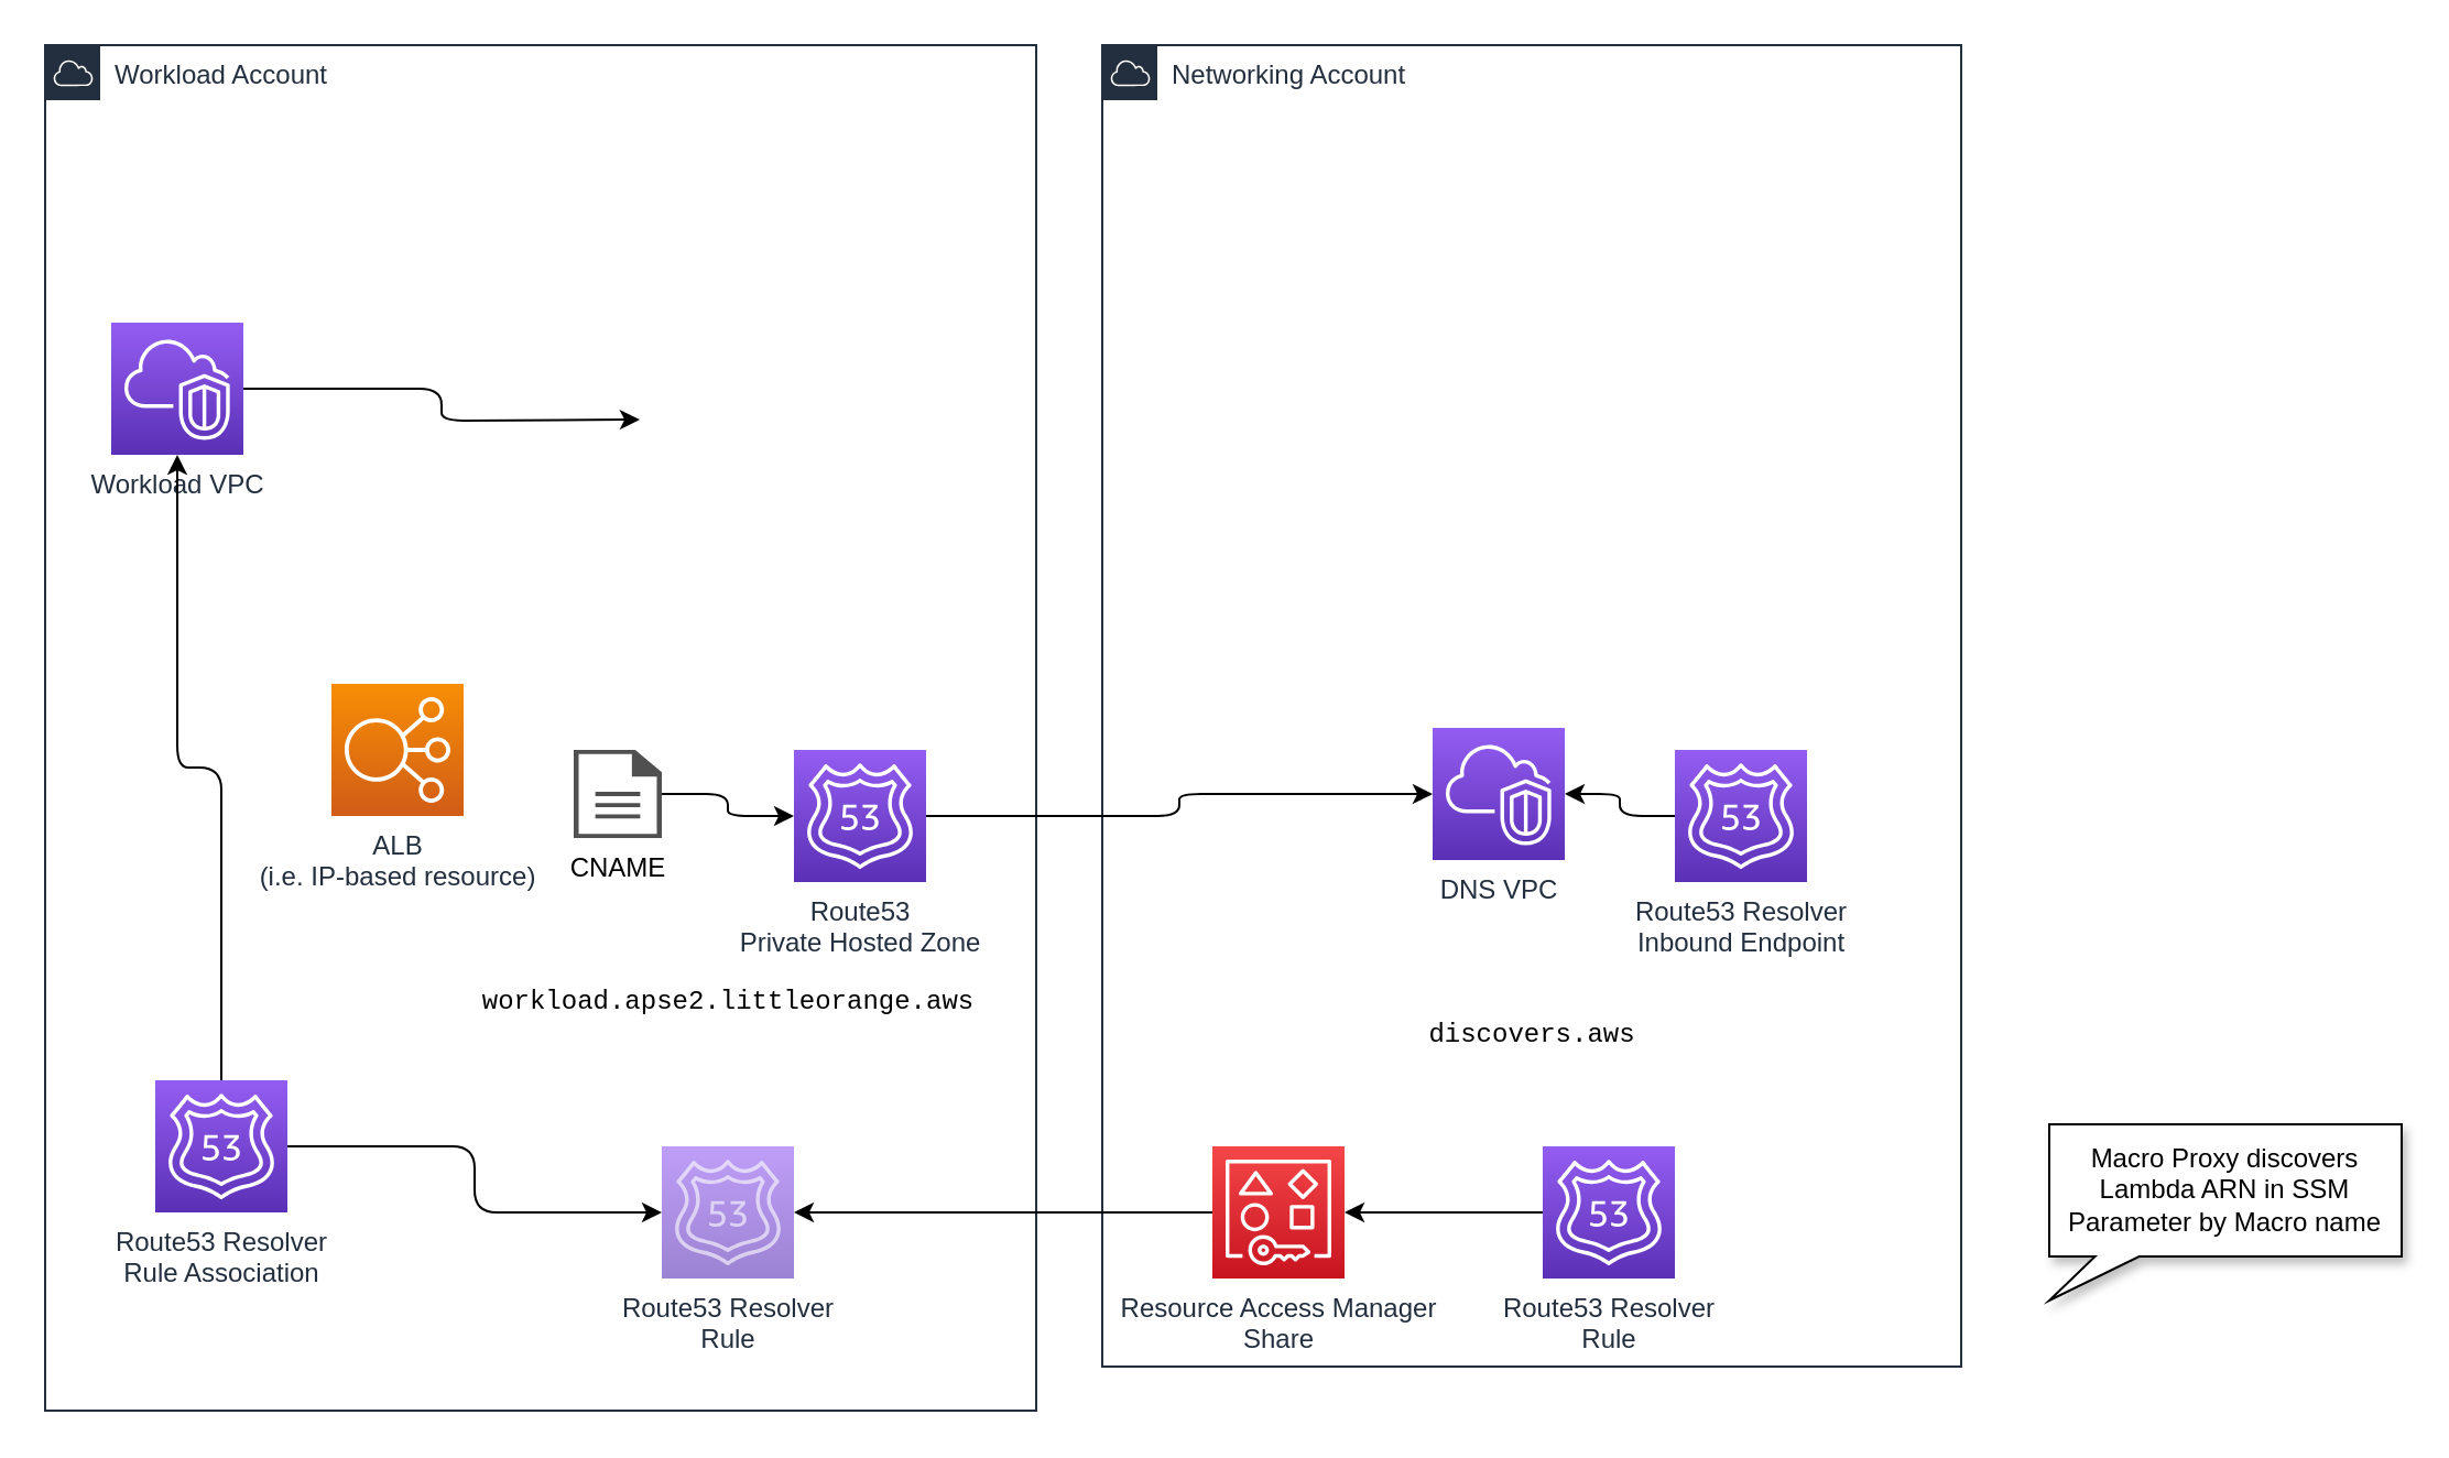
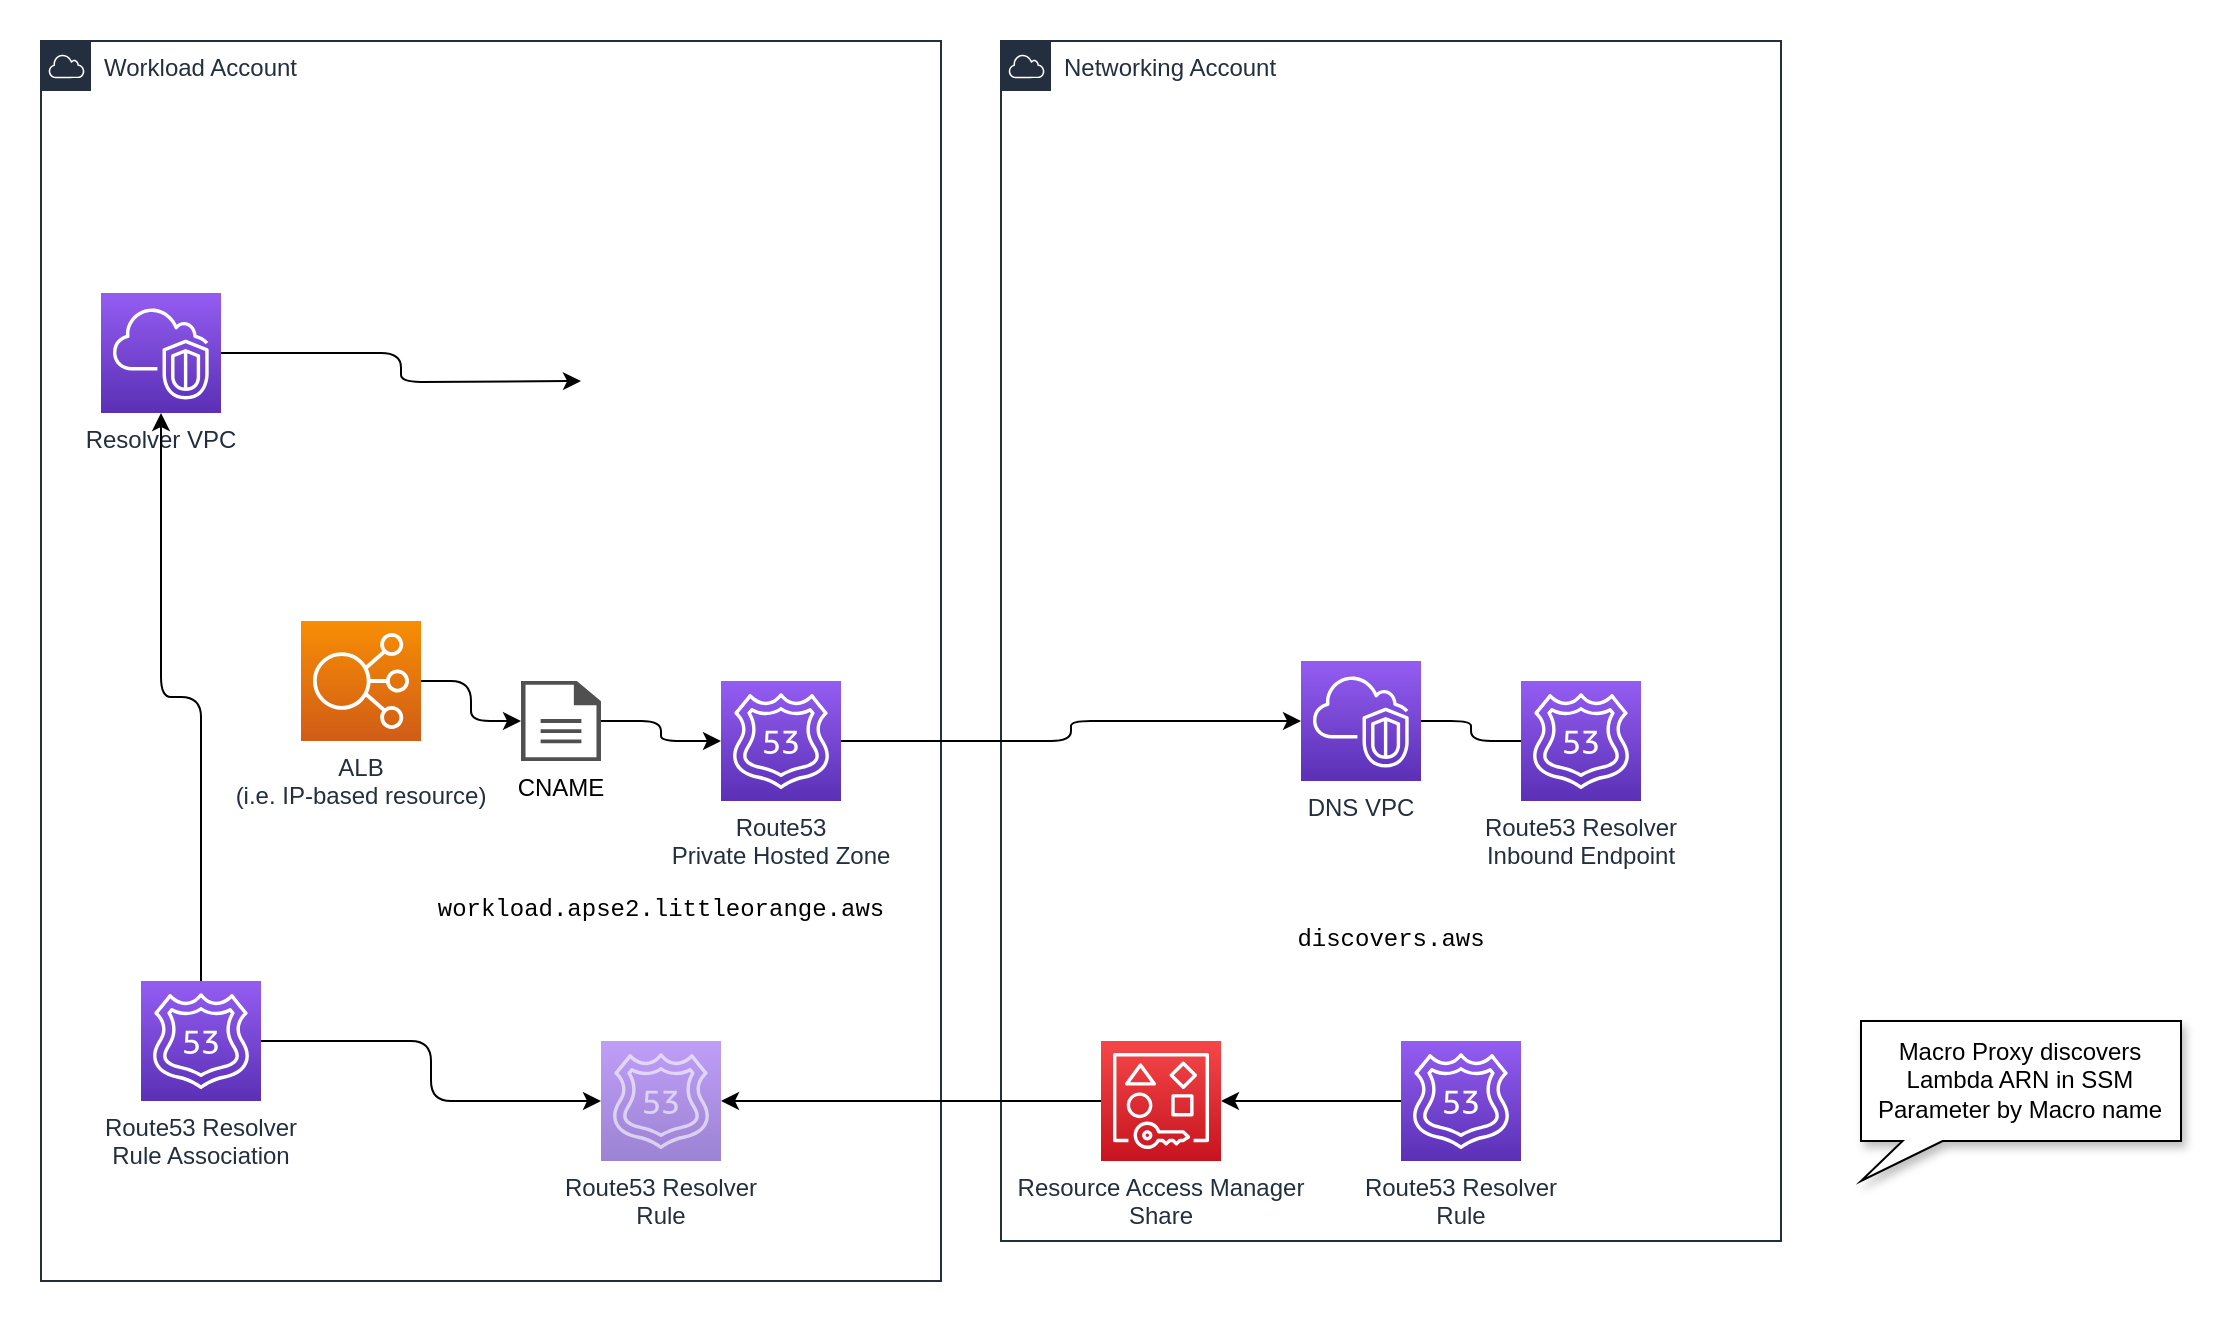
  <mxCell id="0" />
  <mxCell id="1" parent="0" />
  <mxCell id="2" value="Networking Account" style="points=[[0,0],[0.25,0],[0.5,0],[0.75,0],[1,0],[1,0.25],[1,0.5],[1,0.75],[1,1],[0.75,1],[0.5,1],[0.25,1],[0,1],[0,0.75],[0,0.5],[0,0.25]];outlineConnect=0;gradientColor=none;html=1;whiteSpace=wrap;fontSize=12;fontStyle=0;shape=mxgraph.aws4.group;grIcon=mxgraph.aws4.group_aws_cloud;strokeColor=#232F3E;fillColor=none;verticalAlign=top;align=left;spacingLeft=30;fontColor=#232F3E;dashed=0;" parent="1" vertex="1"><mxGeometry x="500" y="20" width="390" height="600" as="geometry" /></mxCell>
  <mxCell id="3" value="Workload Account" style="points=[[0,0],[0.25,0],[0.5,0],[0.75,0],[1,0],[1,0.25],[1,0.5],[1,0.75],[1,1],[0.75,1],[0.5,1],[0.25,1],[0,1],[0,0.75],[0,0.5],[0,0.25]];outlineConnect=0;gradientColor=none;html=1;whiteSpace=wrap;fontSize=12;fontStyle=0;shape=mxgraph.aws4.group;grIcon=mxgraph.aws4.group_aws_cloud;strokeColor=#232F3E;fillColor=none;verticalAlign=top;align=left;spacingLeft=30;fontColor=#232F3E;dashed=0;" parent="1" vertex="1"><mxGeometry x="20" y="20" width="450" height="620" as="geometry" /></mxCell>
  <mxCell id="4" value="Macro Proxy discovers Lambda ARN in SSM Parameter by Macro name" style="shape=callout;whiteSpace=wrap;html=1;perimeter=calloutPerimeter;labelBackgroundColor=#ffffff;shadow=1;flipV=0;size=20;position=0.13;position2=0;" parent="1" vertex="1"><mxGeometry x="930" y="510" width="160" height="80" as="geometry" /></mxCell>
  <mxCell id="5" style="edgeStyle=orthogonalEdgeStyle;rounded=1;orthogonalLoop=1;jettySize=auto;html=1;endArrow=classic;endFill=1;" edge="1" parent="1" source="6"><mxGeometry relative="1" as="geometry"><mxPoint x="290" y="190" as="targetPoint" /></mxGeometry></mxCell>
- <mxCell id="6" value="Workload VPC" style="points=[[0,0,0],[0.25,0,0],[0.5,0,0],[0.75,0,0],[1,0,0],[0,1,0],[0.25,1,0],[0.5,1,0],[0.75,1,0],[1,1,0],[0,0.25,0],[0,0.5,0],[0,0.75,0],[1,0.25,0],[1,0.5,0],[1,0.75,0]];outlineConnect=0;fontColor=#232F3E;gradientColor=#945DF2;gradientDirection=north;fillColor=#5A30B5;strokeColor=#ffffff;dashed=0;verticalLabelPosition=bottom;verticalAlign=top;align=center;html=1;fontSize=12;fontStyle=0;aspect=fixed;shape=mxgraph.aws4.resourceIcon;resIcon=mxgraph.aws4.vpc;shadow=0;labelBackgroundColor=#ffffff;" vertex="1" parent="1"><mxGeometry x="50" y="146" width="60" height="60" as="geometry" /></mxCell>
- <mxCell id="7" style="edgeStyle=orthogonalEdgeStyle;rounded=1;orthogonalLoop=1;jettySize=auto;html=1;endArrow=classic;endFill=1;fontFamily=Courier New;" edge="1" parent="1" source="8" target="25"><mxGeometry relative="1" as="geometry" /></mxCell>
+ <mxCell id="6" value="Resolver VPC" style="points=[[0,0,0],[0.25,0,0],[0.5,0,0],[0.75,0,0],[1,0,0],[0,1,0],[0.25,1,0],[0.5,1,0],[0.75,1,0],[1,1,0],[0,0.25,0],[0,0.5,0],[0,0.75,0],[1,0.25,0],[1,0.5,0],[1,0.75,0]];outlineConnect=0;fontColor=#232F3E;gradientColor=#945DF2;gradientDirection=north;fillColor=#5A30B5;strokeColor=#ffffff;dashed=0;verticalLabelPosition=bottom;verticalAlign=top;align=center;html=1;fontSize=12;fontStyle=0;aspect=fixed;shape=mxgraph.aws4.resourceIcon;resIcon=mxgraph.aws4.vpc;shadow=0;labelBackgroundColor=#ffffff;" vertex="1" parent="1"><mxGeometry x="50" y="146" width="60" height="60" as="geometry" /></mxCell>
+ <mxCell id="7" style="edgeStyle=orthogonalEdgeStyle;rounded=1;orthogonalLoop=1;jettySize=auto;html=1;endArrow=none;endFill=1;fontFamily=Courier New;" edge="1" parent="1" source="8" target="25"><mxGeometry relative="1" as="geometry" /></mxCell>
  <mxCell id="8" value="Route53 Resolver&lt;br&gt;Inbound Endpoint" style="points=[[0,0,0],[0.25,0,0],[0.5,0,0],[0.75,0,0],[1,0,0],[0,1,0],[0.25,1,0],[0.5,1,0],[0.75,1,0],[1,1,0],[0,0.25,0],[0,0.5,0],[0,0.75,0],[1,0.25,0],[1,0.5,0],[1,0.75,0]];outlineConnect=0;fontColor=#232F3E;gradientColor=#945DF2;gradientDirection=north;fillColor=#5A30B5;strokeColor=#ffffff;dashed=0;verticalLabelPosition=bottom;verticalAlign=top;align=center;html=1;fontSize=12;fontStyle=0;aspect=fixed;shape=mxgraph.aws4.resourceIcon;resIcon=mxgraph.aws4.route_53;shadow=0;labelBackgroundColor=#ffffff;" vertex="1" parent="1"><mxGeometry x="760" y="340" width="60" height="60" as="geometry" /></mxCell>
  <mxCell id="9" style="edgeStyle=orthogonalEdgeStyle;rounded=1;orthogonalLoop=1;jettySize=auto;html=1;endArrow=classic;endFill=1;" edge="1" parent="1" source="10" target="25"><mxGeometry relative="1" as="geometry"><mxPoint x="630" y="370" as="targetPoint" /></mxGeometry></mxCell>
  <mxCell id="10" value="Route53&lt;br&gt;Private Hosted Zone" style="points=[[0,0,0],[0.25,0,0],[0.5,0,0],[0.75,0,0],[1,0,0],[0,1,0],[0.25,1,0],[0.5,1,0],[0.75,1,0],[1,1,0],[0,0.25,0],[0,0.5,0],[0,0.75,0],[1,0.25,0],[1,0.5,0],[1,0.75,0]];outlineConnect=0;fontColor=#232F3E;gradientColor=#945DF2;gradientDirection=north;fillColor=#5A30B5;strokeColor=#ffffff;dashed=0;verticalLabelPosition=bottom;verticalAlign=top;align=center;html=1;fontSize=12;fontStyle=0;aspect=fixed;shape=mxgraph.aws4.resourceIcon;resIcon=mxgraph.aws4.route_53;shadow=0;labelBackgroundColor=#ffffff;" vertex="1" parent="1"><mxGeometry x="360" y="340" width="60" height="60" as="geometry" /></mxCell>
  <mxCell id="11" value="workload.apse2.littleorange.aws" style="text;html=1;align=center;verticalAlign=middle;resizable=0;points=[];autosize=1;fontFamily=Courier New;" vertex="1" parent="1"><mxGeometry x="210" y="445" width="240" height="20" as="geometry" /></mxCell>
  <mxCell id="12" value="discovers.aws" style="text;html=1;align=center;verticalAlign=middle;resizable=0;points=[];autosize=1;fontFamily=Courier New;" vertex="1" parent="1"><mxGeometry x="630" y="460" width="130" height="20" as="geometry" /></mxCell>
  <mxCell id="13" style="edgeStyle=orthogonalEdgeStyle;rounded=1;orthogonalLoop=1;jettySize=auto;html=1;entryX=1;entryY=0.5;entryDx=0;entryDy=0;entryPerimeter=0;endArrow=classic;endFill=1;fontFamily=Courier New;" edge="1" parent="1" source="14" target="16"><mxGeometry relative="1" as="geometry" /></mxCell>
  <mxCell id="14" value="Route53 Resolver&lt;br&gt;Rule" style="points=[[0,0,0],[0.25,0,0],[0.5,0,0],[0.75,0,0],[1,0,0],[0,1,0],[0.25,1,0],[0.5,1,0],[0.75,1,0],[1,1,0],[0,0.25,0],[0,0.5,0],[0,0.75,0],[1,0.25,0],[1,0.5,0],[1,0.75,0]];outlineConnect=0;fontColor=#232F3E;gradientColor=#945DF2;gradientDirection=north;fillColor=#5A30B5;strokeColor=#ffffff;dashed=0;verticalLabelPosition=bottom;verticalAlign=top;align=center;html=1;fontSize=12;fontStyle=0;aspect=fixed;shape=mxgraph.aws4.resourceIcon;resIcon=mxgraph.aws4.route_53;shadow=0;labelBackgroundColor=#ffffff;" vertex="1" parent="1"><mxGeometry x="700" y="520" width="60" height="60" as="geometry" /></mxCell>
  <mxCell id="15" style="edgeStyle=orthogonalEdgeStyle;rounded=1;orthogonalLoop=1;jettySize=auto;html=1;endArrow=classic;endFill=1;fontFamily=Courier New;" edge="1" parent="1" source="16" target="17"><mxGeometry relative="1" as="geometry" /></mxCell>
  <mxCell id="16" value="Resource Access Manager&lt;br&gt;Share" style="points=[[0,0,0],[0.25,0,0],[0.5,0,0],[0.75,0,0],[1,0,0],[0,1,0],[0.25,1,0],[0.5,1,0],[0.75,1,0],[1,1,0],[0,0.25,0],[0,0.5,0],[0,0.75,0],[1,0.25,0],[1,0.5,0],[1,0.75,0]];outlineConnect=0;fontColor=#232F3E;gradientColor=#F54749;gradientDirection=north;fillColor=#C7131F;strokeColor=#ffffff;dashed=0;verticalLabelPosition=bottom;verticalAlign=top;align=center;html=1;fontSize=12;fontStyle=0;aspect=fixed;shape=mxgraph.aws4.resourceIcon;resIcon=mxgraph.aws4.resource_access_manager;shadow=0;labelBackgroundColor=#ffffff;" vertex="1" parent="1"><mxGeometry x="550" y="520" width="60" height="60" as="geometry" /></mxCell>
  <mxCell id="17" value="Route53 Resolver&lt;br&gt;Rule" style="points=[[0,0,0],[0.25,0,0],[0.5,0,0],[0.75,0,0],[1,0,0],[0,1,0],[0.25,1,0],[0.5,1,0],[0.75,1,0],[1,1,0],[0,0.25,0],[0,0.5,0],[0,0.75,0],[1,0.25,0],[1,0.5,0],[1,0.75,0]];outlineConnect=0;fontColor=#232F3E;gradientColor=#945DF2;gradientDirection=north;fillColor=#5A30B5;strokeColor=#ffffff;dashed=0;verticalLabelPosition=bottom;verticalAlign=top;align=center;html=1;fontSize=12;fontStyle=0;aspect=fixed;shape=mxgraph.aws4.resourceIcon;resIcon=mxgraph.aws4.route_53;shadow=0;labelBackgroundColor=#ffffff;opacity=60;" vertex="1" parent="1"><mxGeometry x="300" y="520" width="60" height="60" as="geometry" /></mxCell>
  <mxCell id="18" style="edgeStyle=orthogonalEdgeStyle;rounded=1;orthogonalLoop=1;jettySize=auto;html=1;endArrow=classic;endFill=1;fontFamily=Courier New;" edge="1" parent="1" source="20" target="17"><mxGeometry relative="1" as="geometry" /></mxCell>
  <mxCell id="19" style="edgeStyle=orthogonalEdgeStyle;rounded=1;orthogonalLoop=1;jettySize=auto;html=1;endArrow=classic;endFill=1;fontFamily=Courier New;" edge="1" parent="1" source="20" target="6"><mxGeometry relative="1" as="geometry" /></mxCell>
  <mxCell id="20" value="Route53 Resolver&lt;br&gt;Rule Association" style="points=[[0,0,0],[0.25,0,0],[0.5,0,0],[0.75,0,0],[1,0,0],[0,1,0],[0.25,1,0],[0.5,1,0],[0.75,1,0],[1,1,0],[0,0.25,0],[0,0.5,0],[0,0.75,0],[1,0.25,0],[1,0.5,0],[1,0.75,0]];outlineConnect=0;fontColor=#232F3E;gradientColor=#945DF2;gradientDirection=north;fillColor=#5A30B5;strokeColor=#ffffff;dashed=0;verticalLabelPosition=bottom;verticalAlign=top;align=center;html=1;fontSize=12;fontStyle=0;aspect=fixed;shape=mxgraph.aws4.resourceIcon;resIcon=mxgraph.aws4.route_53;shadow=0;labelBackgroundColor=#ffffff;" vertex="1" parent="1"><mxGeometry x="70" y="490" width="60" height="60" as="geometry" /></mxCell>
+ <mxCell id="21" style="edgeStyle=orthogonalEdgeStyle;rounded=1;orthogonalLoop=1;jettySize=auto;html=1;endArrow=classic;endFill=1;fontFamily=Courier New;" edge="1" parent="1" source="22" target="24"><mxGeometry relative="1" as="geometry" /></mxCell>
  <mxCell id="22" value="ALB&lt;br&gt;(i.e. IP-based resource)" style="points=[[0,0,0],[0.25,0,0],[0.5,0,0],[0.75,0,0],[1,0,0],[0,1,0],[0.25,1,0],[0.5,1,0],[0.75,1,0],[1,1,0],[0,0.25,0],[0,0.5,0],[0,0.75,0],[1,0.25,0],[1,0.5,0],[1,0.75,0]];outlineConnect=0;fontColor=#232F3E;gradientColor=#F78E04;gradientDirection=north;fillColor=#D05C17;strokeColor=#ffffff;dashed=0;verticalLabelPosition=bottom;verticalAlign=top;align=center;html=1;fontSize=12;fontStyle=0;aspect=fixed;shape=mxgraph.aws4.resourceIcon;resIcon=mxgraph.aws4.elastic_load_balancing;shadow=0;labelBackgroundColor=#ffffff;" vertex="1" parent="1"><mxGeometry x="150" y="310" width="60" height="60" as="geometry" /></mxCell>
  <mxCell id="23" style="edgeStyle=orthogonalEdgeStyle;rounded=1;orthogonalLoop=1;jettySize=auto;html=1;entryX=0;entryY=0.5;entryDx=0;entryDy=0;entryPerimeter=0;endArrow=classic;endFill=1;fontFamily=Courier New;" edge="1" parent="1" source="24" target="10"><mxGeometry relative="1" as="geometry" /></mxCell>
  <mxCell id="24" value="&lt;font face=&quot;Helvetica&quot;&gt;CNAME&lt;/font&gt;" style="pointerEvents=1;shadow=0;dashed=0;html=1;strokeColor=none;fillColor=#505050;labelPosition=center;verticalLabelPosition=bottom;verticalAlign=top;outlineConnect=0;align=center;shape=mxgraph.office.concepts.document;labelBackgroundColor=#ffffff;fontFamily=Courier New;" vertex="1" parent="1"><mxGeometry x="260" y="340" width="40" height="40" as="geometry" /></mxCell>
  <mxCell id="25" value="DNS VPC" style="points=[[0,0,0],[0.25,0,0],[0.5,0,0],[0.75,0,0],[1,0,0],[0,1,0],[0.25,1,0],[0.5,1,0],[0.75,1,0],[1,1,0],[0,0.25,0],[0,0.5,0],[0,0.75,0],[1,0.25,0],[1,0.5,0],[1,0.75,0]];outlineConnect=0;fontColor=#232F3E;gradientColor=#945DF2;gradientDirection=north;fillColor=#5A30B5;strokeColor=#ffffff;dashed=0;verticalLabelPosition=bottom;verticalAlign=top;align=center;html=1;fontSize=12;fontStyle=0;aspect=fixed;shape=mxgraph.aws4.resourceIcon;resIcon=mxgraph.aws4.vpc;shadow=0;labelBackgroundColor=#ffffff;" vertex="1" parent="1"><mxGeometry x="650" y="330" width="60" height="60" as="geometry" /></mxCell>
